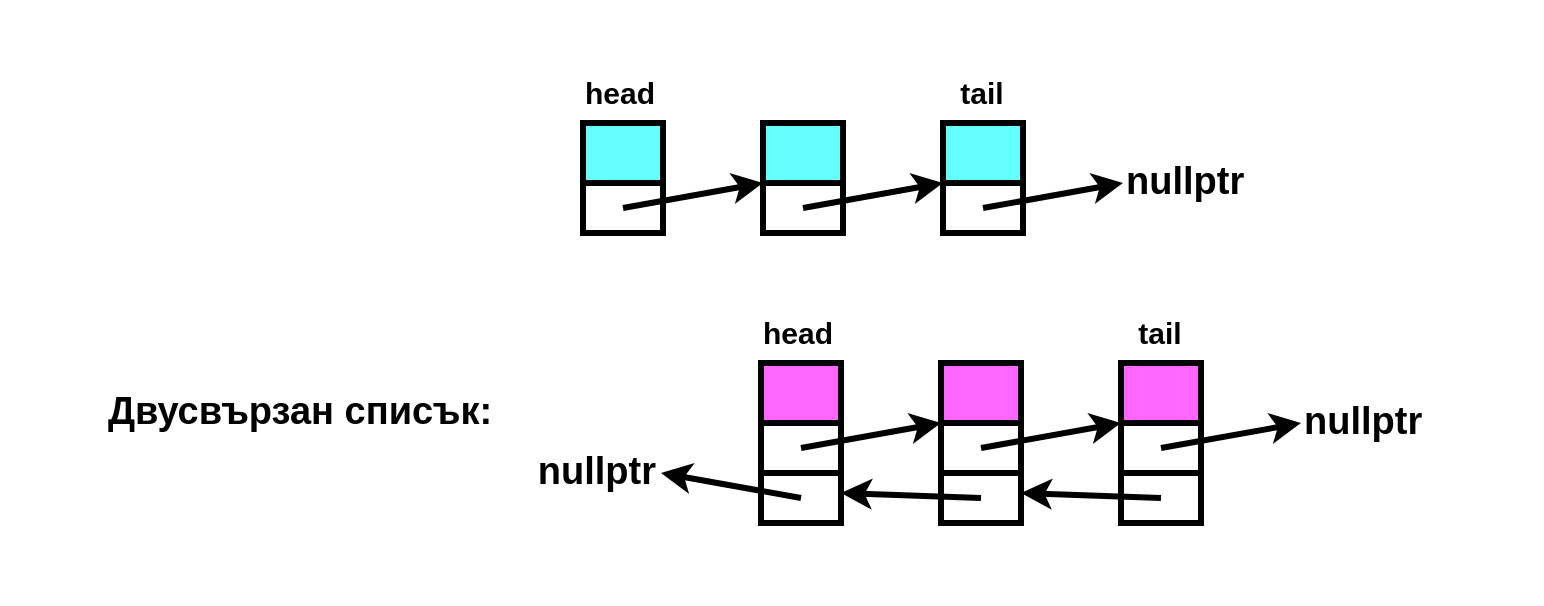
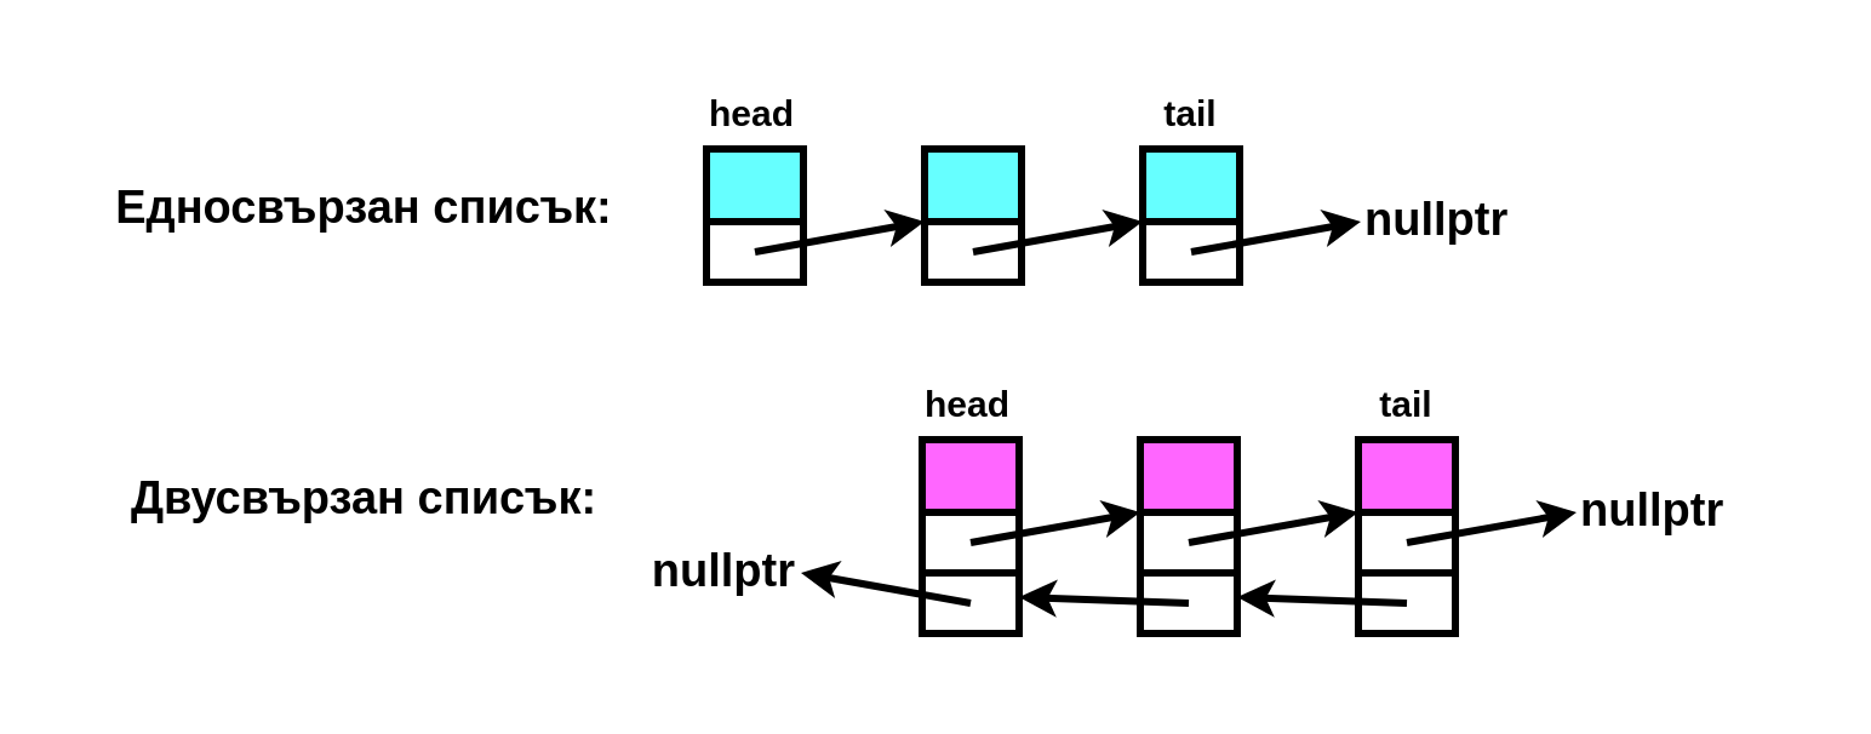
  <mxCell id="0" />
  <mxCell id="1" parent="0" />
+ <mxCell id="2" value="&lt;font color=&quot;#000000&quot; style=&quot;font-size: 19px;&quot;&gt;&lt;span style=&quot;font-size: 19px;&quot;&gt;Едносвързан списък:&lt;/span&gt;&lt;/font&gt;" style="text;html=1;strokeColor=none;fillColor=none;align=center;verticalAlign=middle;whiteSpace=wrap;rounded=0;fontStyle=1;fontSize=19;" vertex="1" parent="1"><mxGeometry y="71" width="260" height="30" as="geometry" x="20" /></mxCell>
  <mxCell id="3" value="" style="rounded=0;whiteSpace=wrap;html=1;fontSize=14;fontColor=#000000;fillColor=#FFFFFF;strokeWidth=3;strokeColor=#000000;" vertex="1" parent="1"><mxGeometry x="291" y="61" width="40" height="55" as="geometry" /></mxCell>
  <mxCell id="4" value="" style="rounded=0;whiteSpace=wrap;html=1;fontSize=14;fontColor=#000000;fillColor=#FFFFFF;strokeWidth=3;strokeColor=#000000;" vertex="1" parent="1"><mxGeometry x="381" y="61" width="40" height="55" as="geometry" /></mxCell>
  <mxCell id="5" value="" style="rounded=0;whiteSpace=wrap;html=1;fontSize=14;fontColor=#000000;fillColor=#FFFFFF;strokeWidth=3;strokeColor=#000000;" vertex="1" parent="1"><mxGeometry x="471" y="61" width="40" height="55" as="geometry" /></mxCell>
  <mxCell id="6" value="" style="rounded=0;whiteSpace=wrap;html=1;fontSize=14;fontColor=#000000;fillColor=#66FFFF;strokeWidth=3;strokeColor=#000000;" vertex="1" parent="1"><mxGeometry x="291" y="61" width="40" height="30" as="geometry" /></mxCell>
  <mxCell id="7" value="" style="rounded=0;whiteSpace=wrap;html=1;fontSize=14;fontColor=#000000;fillColor=#66FFFF;strokeWidth=3;strokeColor=#000000;" vertex="1" parent="1"><mxGeometry x="381" y="61" width="40" height="30" as="geometry" /></mxCell>
  <mxCell id="8" value="" style="rounded=0;whiteSpace=wrap;html=1;fontSize=14;fontColor=#000000;fillColor=#66FFFF;strokeWidth=3;strokeColor=#000000;" vertex="1" parent="1"><mxGeometry x="471" y="61" width="40" height="30" as="geometry" /></mxCell>
  <mxCell id="9" value="" style="endArrow=classic;html=1;fontSize=19;fontColor=#000000;strokeColor=#000000;strokeWidth=3;entryX=0;entryY=1;entryDx=0;entryDy=0;rounded=1;" edge="1" parent="1" target="7"><mxGeometry width="50" height="50" relative="1" as="geometry"><mxPoint x="311" y="103.5" as="sourcePoint" /><mxPoint x="371" y="83.5" as="targetPoint" /></mxGeometry></mxCell>
  <mxCell id="10" value="" style="endArrow=classic;html=1;fontSize=19;fontColor=#000000;strokeColor=#000000;strokeWidth=3;entryX=0;entryY=1;entryDx=0;entryDy=0;" edge="1" parent="1"><mxGeometry width="50" height="50" relative="1" as="geometry"><mxPoint x="401" y="103.5" as="sourcePoint" /><mxPoint x="471" y="91" as="targetPoint" /></mxGeometry></mxCell>
  <mxCell id="11" value="" style="endArrow=classic;html=1;fontSize=19;fontColor=#000000;strokeColor=#000000;strokeWidth=3;entryX=0;entryY=1;entryDx=0;entryDy=0;" edge="1" parent="1"><mxGeometry width="50" height="50" relative="1" as="geometry"><mxPoint x="491" y="103.5" as="sourcePoint" /><mxPoint x="561" y="91" as="targetPoint" /></mxGeometry></mxCell>
  <mxCell id="12" value="&lt;font color=&quot;#000000&quot; style=&quot;font-size: 19px;&quot;&gt;&lt;span style=&quot;font-size: 19px;&quot;&gt;nullptr&lt;/span&gt;&lt;/font&gt;" style="text;html=1;strokeColor=none;fillColor=none;align=left;verticalAlign=middle;whiteSpace=wrap;rounded=0;fontStyle=1;fontSize=19;" vertex="1" parent="1"><mxGeometry x="561" y="76" width="100" height="30" as="geometry" /></mxCell>
  <mxCell id="13" value="&lt;font size=&quot;1&quot; style=&quot;&quot;&gt;&lt;b style=&quot;font-size: 15px;&quot;&gt;head&lt;/b&gt;&lt;/font&gt;" style="text;html=1;strokeColor=none;fillColor=none;align=center;verticalAlign=bottom;whiteSpace=wrap;rounded=0;fontSize=19;fontColor=#000000;" vertex="1" parent="1"><mxGeometry x="280" y="20" width="60" height="40" as="geometry" /></mxCell>
  <mxCell id="14" value="&lt;font size=&quot;1&quot; style=&quot;&quot;&gt;&lt;b style=&quot;font-size: 15px;&quot;&gt;tail&lt;/b&gt;&lt;/font&gt;" style="text;html=1;strokeColor=none;fillColor=none;align=center;verticalAlign=middle;whiteSpace=wrap;rounded=0;fontSize=19;fontColor=#000000;" vertex="1" parent="1"><mxGeometry x="461" y="31" width="60" height="30" as="geometry" /></mxCell>
  <mxCell id="15" value="&lt;font color=&quot;#000000&quot; style=&quot;font-size: 19px;&quot;&gt;&lt;span style=&quot;font-size: 19px;&quot;&gt;Двусвързан списък:&lt;/span&gt;&lt;/font&gt;" style="text;html=1;strokeColor=none;fillColor=none;align=center;verticalAlign=middle;whiteSpace=wrap;rounded=0;fontStyle=1;fontSize=19;" vertex="1" parent="1"><mxGeometry y="191" width="260" height="30" as="geometry" x="20" /></mxCell>
  <mxCell id="16" value="" style="rounded=0;whiteSpace=wrap;html=1;fontSize=14;fontColor=#000000;fillColor=#FFFFFF;strokeWidth=3;strokeColor=#000000;" vertex="1" parent="1"><mxGeometry x="380" y="181" width="40" height="55" as="geometry" /></mxCell>
  <mxCell id="17" value="" style="rounded=0;whiteSpace=wrap;html=1;fontSize=14;fontColor=#000000;fillColor=#FFFFFF;strokeWidth=3;strokeColor=#000000;" vertex="1" parent="1"><mxGeometry x="470" y="181" width="40" height="55" as="geometry" /></mxCell>
  <mxCell id="18" value="" style="rounded=0;whiteSpace=wrap;html=1;fontSize=14;fontColor=#000000;fillColor=#FFFFFF;strokeWidth=3;strokeColor=#000000;" vertex="1" parent="1"><mxGeometry x="560" y="181" width="40" height="55" as="geometry" /></mxCell>
  <mxCell id="19" value="" style="rounded=0;whiteSpace=wrap;html=1;fontSize=14;fontColor=#000000;fillColor=#FF66FF;strokeWidth=3;strokeColor=#000000;" vertex="1" parent="1"><mxGeometry x="380" y="181" width="40" height="30" as="geometry" /></mxCell>
  <mxCell id="20" value="" style="rounded=0;whiteSpace=wrap;html=1;fontSize=14;fontColor=#000000;fillColor=#FF66FF;strokeWidth=3;strokeColor=#000000;" vertex="1" parent="1"><mxGeometry x="470" y="181" width="40" height="30" as="geometry" /></mxCell>
  <mxCell id="21" value="" style="rounded=0;whiteSpace=wrap;html=1;fontSize=14;fontColor=#000000;fillColor=#FF66FF;strokeWidth=3;strokeColor=#000000;" vertex="1" parent="1"><mxGeometry x="560" y="181" width="40" height="30" as="geometry" /></mxCell>
  <mxCell id="22" value="" style="endArrow=classic;html=1;fontSize=19;fontColor=#000000;strokeColor=#000000;strokeWidth=3;entryX=0;entryY=1;entryDx=0;entryDy=0;rounded=1;" edge="1" parent="1" target="20"><mxGeometry width="50" height="50" relative="1" as="geometry"><mxPoint x="400" y="223.5" as="sourcePoint" /><mxPoint x="460" y="203.5" as="targetPoint" /></mxGeometry></mxCell>
  <mxCell id="23" value="" style="endArrow=classic;html=1;fontSize=19;fontColor=#000000;strokeColor=#000000;strokeWidth=3;entryX=0;entryY=1;entryDx=0;entryDy=0;" edge="1" parent="1"><mxGeometry width="50" height="50" relative="1" as="geometry"><mxPoint x="490" y="223.5" as="sourcePoint" /><mxPoint x="560" y="211" as="targetPoint" /></mxGeometry></mxCell>
  <mxCell id="24" value="" style="endArrow=classic;html=1;fontSize=19;fontColor=#000000;strokeColor=#000000;strokeWidth=3;entryX=0;entryY=1;entryDx=0;entryDy=0;" edge="1" parent="1"><mxGeometry width="50" height="50" relative="1" as="geometry"><mxPoint x="580" y="223.5" as="sourcePoint" /><mxPoint x="650" y="211" as="targetPoint" /></mxGeometry></mxCell>
  <mxCell id="25" value="&lt;font color=&quot;#000000&quot; style=&quot;font-size: 19px;&quot;&gt;&lt;span style=&quot;font-size: 19px;&quot;&gt;nullptr&lt;/span&gt;&lt;/font&gt;" style="text;html=1;strokeColor=none;fillColor=none;align=left;verticalAlign=middle;whiteSpace=wrap;rounded=0;fontStyle=1;fontSize=19;" vertex="1" parent="1"><mxGeometry x="650" y="196" width="100" height="30" as="geometry" /></mxCell>
  <mxCell id="26" value="&lt;font size=&quot;1&quot; style=&quot;&quot;&gt;&lt;b style=&quot;font-size: 15px;&quot;&gt;head&lt;/b&gt;&lt;/font&gt;" style="text;html=1;strokeColor=none;fillColor=none;align=center;verticalAlign=middle;whiteSpace=wrap;rounded=0;fontSize=19;fontColor=#000000;" vertex="1" parent="1"><mxGeometry x="369" y="151" width="60" height="30" as="geometry" /></mxCell>
  <mxCell id="27" value="&lt;font size=&quot;1&quot; style=&quot;&quot;&gt;&lt;b style=&quot;font-size: 15px;&quot;&gt;tail&lt;/b&gt;&lt;/font&gt;" style="text;html=1;strokeColor=none;fillColor=none;align=center;verticalAlign=middle;whiteSpace=wrap;rounded=0;fontSize=19;fontColor=#000000;" vertex="1" parent="1"><mxGeometry x="550" y="151" width="60" height="30" as="geometry" /></mxCell>
  <mxCell id="28" value="" style="rounded=0;whiteSpace=wrap;html=1;fontSize=14;fontColor=#000000;fillColor=#FFFFFF;strokeWidth=3;strokeColor=#000000;" vertex="1" parent="1"><mxGeometry x="380" y="236" width="40" height="25" as="geometry" /></mxCell>
  <mxCell id="29" value="" style="rounded=0;whiteSpace=wrap;html=1;fontSize=14;fontColor=#000000;fillColor=#FFFFFF;strokeWidth=3;strokeColor=#000000;" vertex="1" parent="1"><mxGeometry x="470" y="236" width="40" height="25" as="geometry" /></mxCell>
  <mxCell id="30" value="" style="rounded=0;whiteSpace=wrap;html=1;fontSize=14;fontColor=#000000;fillColor=#FFFFFF;strokeWidth=3;strokeColor=#000000;" vertex="1" parent="1"><mxGeometry x="560" y="236" width="40" height="25" as="geometry" /></mxCell>
  <mxCell id="31" value="&lt;font color=&quot;#000000&quot; style=&quot;font-size: 19px;&quot;&gt;&lt;span style=&quot;font-size: 19px;&quot;&gt;nullptr&lt;/span&gt;&lt;/font&gt;" style="text;html=1;strokeColor=none;fillColor=none;align=right;verticalAlign=top;whiteSpace=wrap;rounded=0;fontStyle=1;fontSize=19;" vertex="1" parent="1"><mxGeometry x="250" y="218" width="80" height="63" as="geometry" /></mxCell>
  <mxCell id="32" value="" style="endArrow=classic;html=1;fontSize=19;fontColor=#000000;strokeColor=#000000;strokeWidth=3;entryX=0;entryY=1;entryDx=0;entryDy=0;" edge="1" parent="1"><mxGeometry width="50" height="50" relative="1" as="geometry"><mxPoint x="580" y="248.5" as="sourcePoint" /><mxPoint x="510" y="246" as="targetPoint" /></mxGeometry></mxCell>
  <mxCell id="33" value="" style="endArrow=classic;html=1;fontSize=19;fontColor=#000000;strokeColor=#000000;strokeWidth=3;entryX=0;entryY=1;entryDx=0;entryDy=0;" edge="1" parent="1"><mxGeometry width="50" height="50" relative="1" as="geometry"><mxPoint x="490" y="248.5" as="sourcePoint" /><mxPoint x="420" y="246" as="targetPoint" /></mxGeometry></mxCell>
  <mxCell id="34" value="" style="endArrow=classic;html=1;fontSize=19;fontColor=#000000;strokeColor=#000000;strokeWidth=3;entryX=0;entryY=1;entryDx=0;entryDy=0;" edge="1" parent="1"><mxGeometry width="50" height="50" relative="1" as="geometry"><mxPoint x="400" y="248.5" as="sourcePoint" /><mxPoint x="330" y="236" as="targetPoint" /></mxGeometry></mxCell>
